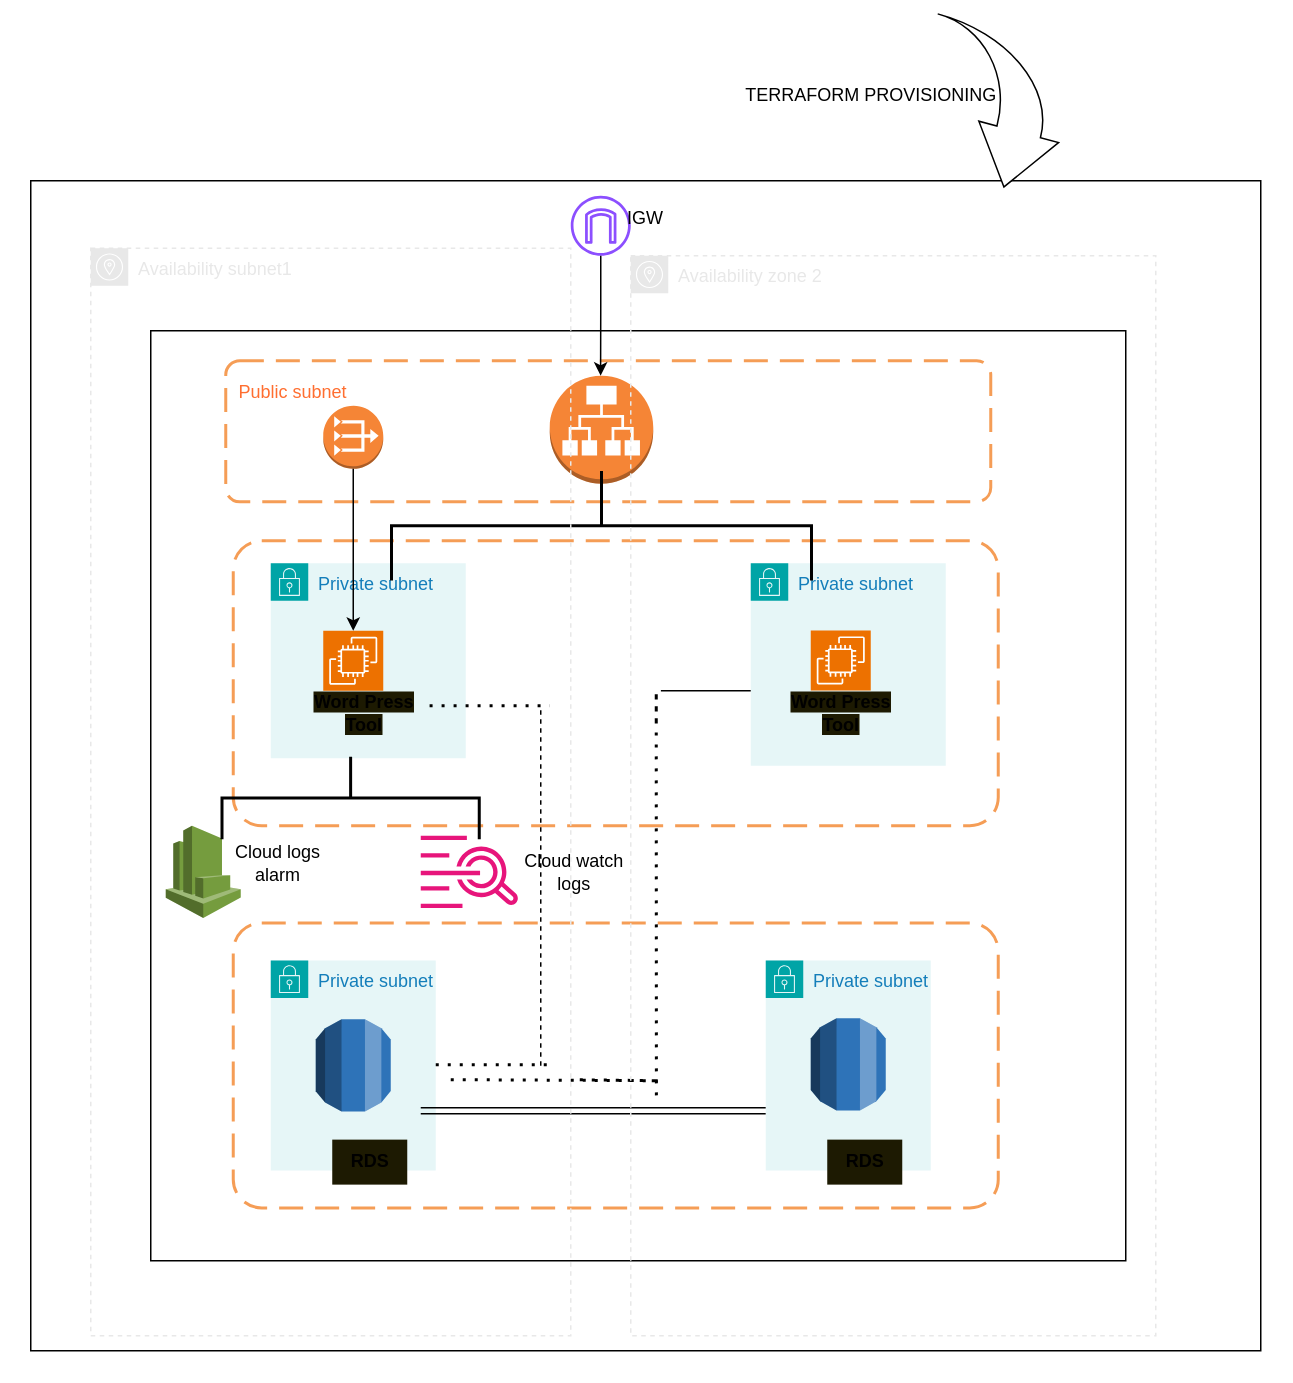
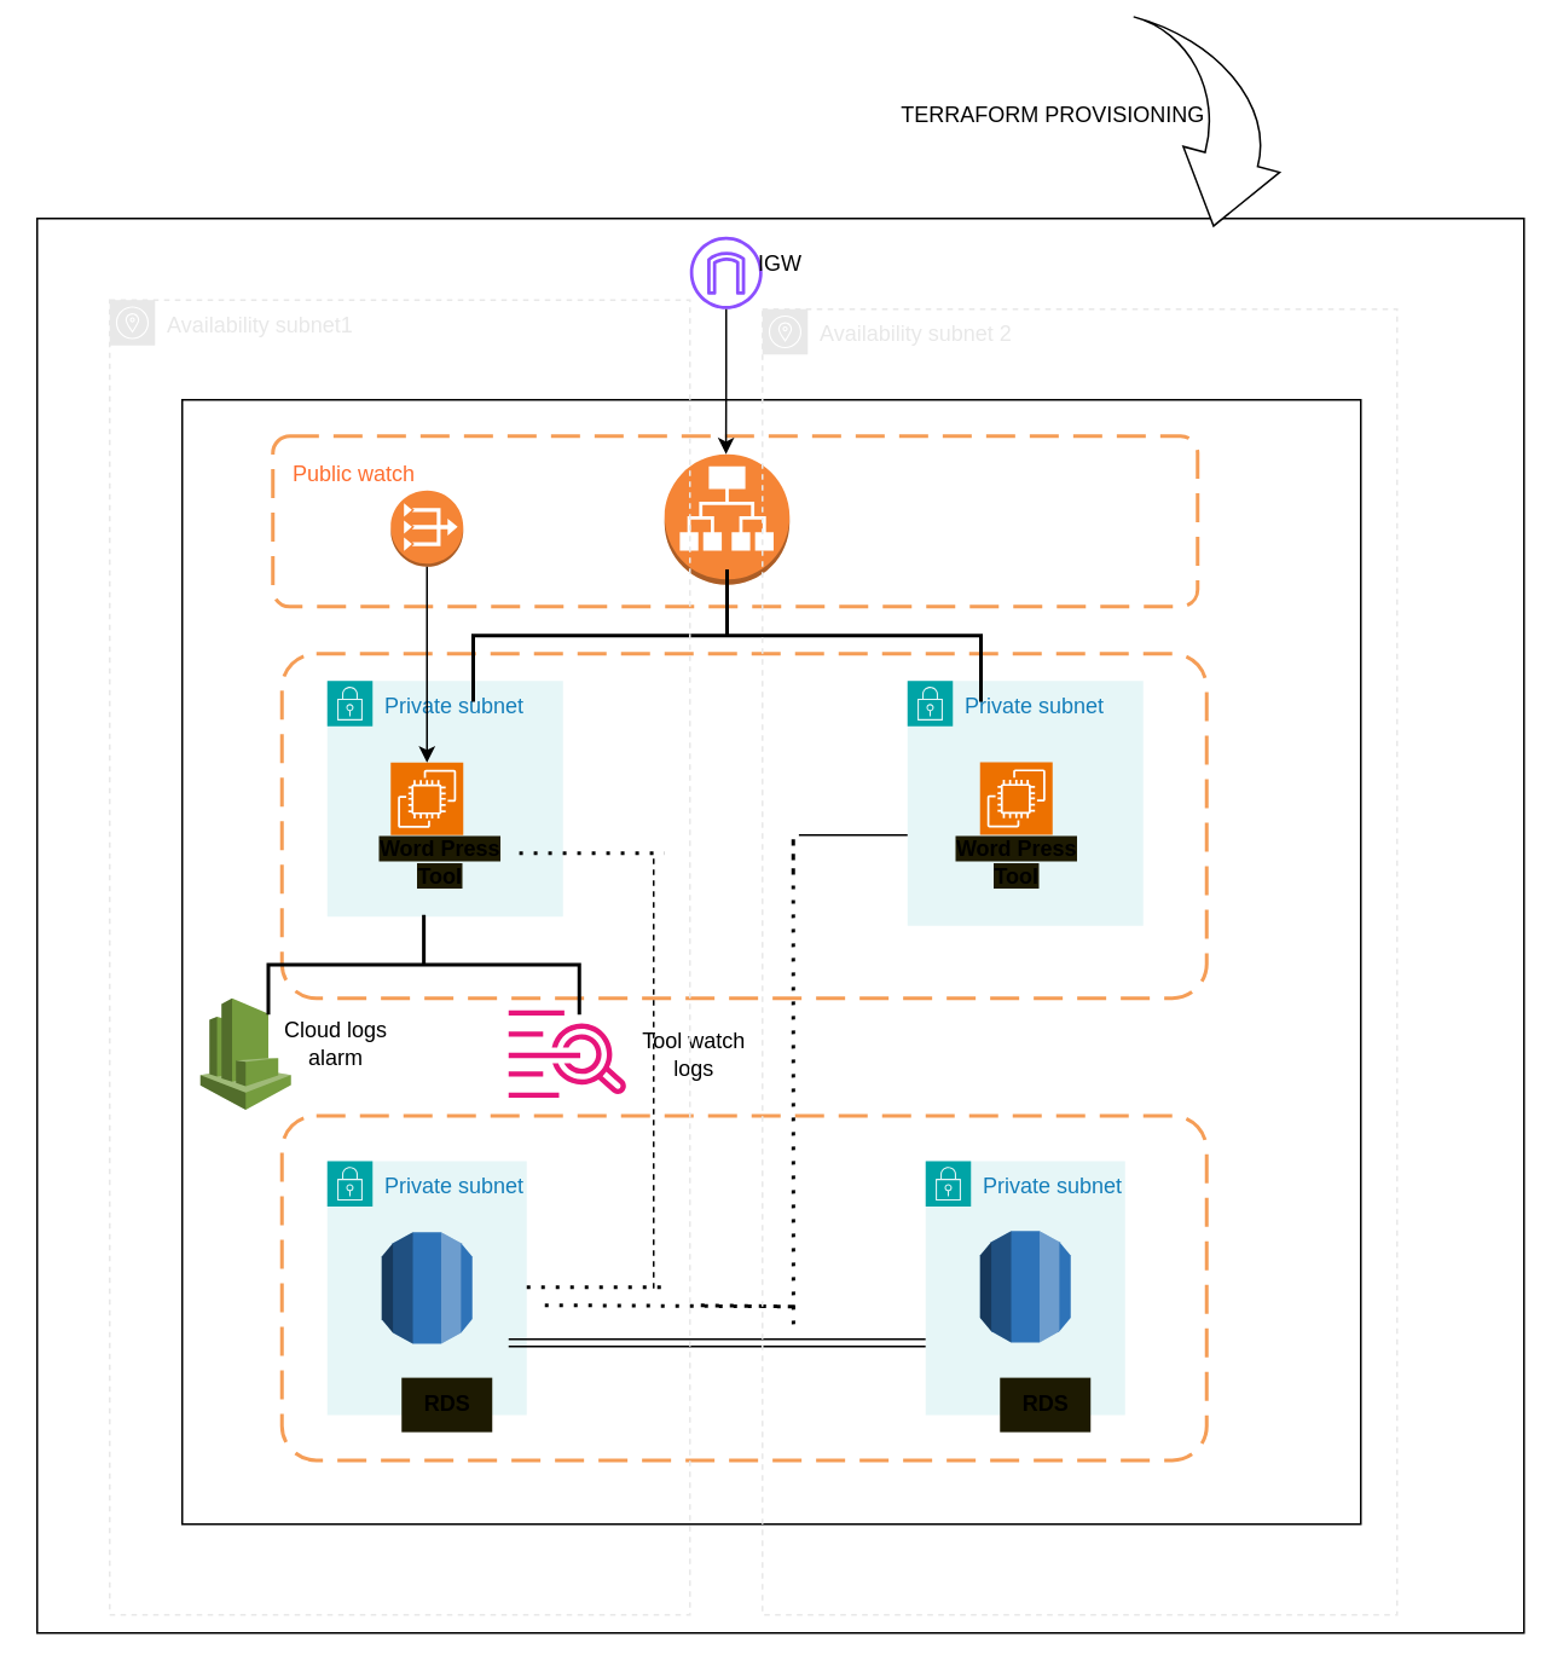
  <mxCell id="0" />
  <mxCell id="1" parent="0" />
  <mxCell id="2" value="" style="rounded=0;whiteSpace=wrap;html=1;" vertex="1" parent="1"><mxGeometry x="20" y="120" width="820" height="780" as="geometry" /></mxCell>
  <mxCell id="3" value="" style="rounded=0;whiteSpace=wrap;html=1;" vertex="1" parent="1"><mxGeometry x="100" y="220" width="650" height="620" as="geometry" /></mxCell>
  <mxCell id="4" value="Private subnet" style="points=[[0,0],[0.25,0],[0.5,0],[0.75,0],[1,0],[1,0.25],[1,0.5],[1,0.75],[1,1],[0.75,1],[0.5,1],[0.25,1],[0,1],[0,0.75],[0,0.5],[0,0.25]];outlineConnect=0;gradientColor=none;html=1;whiteSpace=wrap;fontSize=12;fontStyle=0;container=1;pointerEvents=0;collapsible=0;recursiveResize=0;shape=mxgraph.aws4.group;grIcon=mxgraph.aws4.group_security_group;grStroke=0;strokeColor=#00A4A6;fillColor=#E6F6F7;verticalAlign=top;align=left;spacingLeft=30;fontColor=#147EBA;dashed=0;" vertex="1" parent="1"><mxGeometry x="180" y="639.75" width="110" height="140" as="geometry" /></mxCell>
  <mxCell id="5" value="" style="outlineConnect=0;dashed=0;verticalLabelPosition=bottom;verticalAlign=top;align=center;html=1;shape=mxgraph.aws3.rds;fillColor=#2E73B8;gradientColor=none;" vertex="1" parent="4"><mxGeometry x="30" y="39.25" width="50" height="61.5" as="geometry" /></mxCell>
  <mxCell id="6" value="&lt;b&gt;RDS&lt;/b&gt;" style="text;html=1;align=center;verticalAlign=middle;resizable=0;points=[];autosize=1;strokeColor=none;fillColor=#1D1A02;" vertex="1" parent="4"><mxGeometry x="41" y="119.5" width="50" height="30" as="geometry" /></mxCell>
  <mxCell id="7" value="Private subnet" style="points=[[0,0],[0.25,0],[0.5,0],[0.75,0],[1,0],[1,0.25],[1,0.5],[1,0.75],[1,1],[0.75,1],[0.5,1],[0.25,1],[0,1],[0,0.75],[0,0.5],[0,0.25]];outlineConnect=0;gradientColor=none;html=1;whiteSpace=wrap;fontSize=12;fontStyle=0;container=1;pointerEvents=0;collapsible=0;recursiveResize=0;shape=mxgraph.aws4.group;grIcon=mxgraph.aws4.group_security_group;grStroke=0;strokeColor=#00A4A6;fillColor=#E6F6F7;verticalAlign=top;align=left;spacingLeft=30;fontColor=#147EBA;dashed=0;" vertex="1" parent="1"><mxGeometry x="510" y="639.75" width="110" height="140" as="geometry" /></mxCell>
  <mxCell id="8" value="" style="outlineConnect=0;dashed=0;verticalLabelPosition=bottom;verticalAlign=top;align=center;html=1;shape=mxgraph.aws3.rds;fillColor=#2E73B8;gradientColor=none;" vertex="1" parent="7"><mxGeometry x="30" y="38.5" width="50" height="61.5" as="geometry" /></mxCell>
  <mxCell id="9" value="&lt;b&gt;RDS&lt;/b&gt;" style="text;html=1;align=center;verticalAlign=middle;resizable=0;points=[];autosize=1;strokeColor=none;fillColor=#1D1A02;" vertex="1" parent="7"><mxGeometry x="41" y="119.5" width="50" height="30" as="geometry" /></mxCell>
  <mxCell id="10" value="" style="rounded=1;arcSize=10;dashed=1;strokeColor=#F59D56;fillColor=none;gradientColor=none;dashPattern=8 4;strokeWidth=2;" vertex="1" parent="1"><mxGeometry x="155" y="360" width="510" height="190" as="geometry" /></mxCell>
  <mxCell id="11" value="Private subnet" style="points=[[0,0],[0.25,0],[0.5,0],[0.75,0],[1,0],[1,0.25],[1,0.5],[1,0.75],[1,1],[0.75,1],[0.5,1],[0.25,1],[0,1],[0,0.75],[0,0.5],[0,0.25]];outlineConnect=0;gradientColor=none;html=1;whiteSpace=wrap;fontSize=12;fontStyle=0;container=1;pointerEvents=0;collapsible=0;recursiveResize=0;shape=mxgraph.aws4.group;grIcon=mxgraph.aws4.group_security_group;grStroke=0;strokeColor=#00A4A6;fillColor=#E6F6F7;verticalAlign=top;align=left;spacingLeft=30;fontColor=#147EBA;dashed=0;" vertex="1" parent="1"><mxGeometry x="180" y="375" width="130" height="130" as="geometry" /></mxCell>
  <mxCell id="12" value="&lt;b style=&quot;background-color: rgb(29, 26, 2);&quot;&gt;Word Press Tool&lt;/b&gt;" style="text;html=1;align=center;verticalAlign=middle;whiteSpace=wrap;rounded=0;" vertex="1" parent="11"><mxGeometry x="25" y="85" width="75" height="30" as="geometry" /></mxCell>
  <mxCell id="13" value="Private subnet" style="points=[[0,0],[0.25,0],[0.5,0],[0.75,0],[1,0],[1,0.25],[1,0.5],[1,0.75],[1,1],[0.75,1],[0.5,1],[0.25,1],[0,1],[0,0.75],[0,0.5],[0,0.25]];outlineConnect=0;gradientColor=none;html=1;whiteSpace=wrap;fontSize=12;fontStyle=0;container=1;pointerEvents=0;collapsible=0;recursiveResize=0;shape=mxgraph.aws4.group;grIcon=mxgraph.aws4.group_security_group;grStroke=0;strokeColor=#00A4A6;fillColor=#E6F6F7;verticalAlign=top;align=left;spacingLeft=30;fontColor=#147EBA;dashed=0;" vertex="1" parent="1"><mxGeometry x="500" y="375" width="130" height="135" as="geometry" /></mxCell>
  <mxCell id="14" value="" style="sketch=0;points=[[0,0,0],[0.25,0,0],[0.5,0,0],[0.75,0,0],[1,0,0],[0,1,0],[0.25,1,0],[0.5,1,0],[0.75,1,0],[1,1,0],[0,0.25,0],[0,0.5,0],[0,0.75,0],[1,0.25,0],[1,0.5,0],[1,0.75,0]];outlineConnect=0;fontColor=#232F3E;fillColor=#ED7100;strokeColor=#ffffff;dashed=0;verticalLabelPosition=bottom;verticalAlign=top;align=center;html=1;fontSize=12;fontStyle=0;aspect=fixed;shape=mxgraph.aws4.resourceIcon;resIcon=mxgraph.aws4.ec2;" vertex="1" parent="13"><mxGeometry x="40" y="44.75" width="40" height="40" as="geometry" /></mxCell>
  <mxCell id="15" value="&lt;b style=&quot;background-color: rgb(29, 26, 2);&quot;&gt;Word Press Tool&lt;/b&gt;" style="text;html=1;align=center;verticalAlign=middle;whiteSpace=wrap;rounded=0;" vertex="1" parent="13"><mxGeometry x="22.5" y="84.75" width="75" height="30" as="geometry" /></mxCell>
  <mxCell id="16" value="" style="sketch=0;points=[[0,0,0],[0.25,0,0],[0.5,0,0],[0.75,0,0],[1,0,0],[0,1,0],[0.25,1,0],[0.5,1,0],[0.75,1,0],[1,1,0],[0,0.25,0],[0,0.5,0],[0,0.75,0],[1,0.25,0],[1,0.5,0],[1,0.75,0]];outlineConnect=0;fontColor=#232F3E;fillColor=#ED7100;strokeColor=#ffffff;dashed=0;verticalLabelPosition=bottom;verticalAlign=top;align=center;html=1;fontSize=12;fontStyle=0;aspect=fixed;shape=mxgraph.aws4.resourceIcon;resIcon=mxgraph.aws4.ec2;" vertex="1" parent="1"><mxGeometry x="215" y="420" width="40" height="40" as="geometry" /></mxCell>
  <mxCell id="17" value="" style="sketch=0;outlineConnect=0;fontColor=#232F3E;gradientColor=none;fillColor=#8C4FFF;strokeColor=none;dashed=0;verticalLabelPosition=bottom;verticalAlign=top;align=center;html=1;fontSize=12;fontStyle=0;aspect=fixed;pointerEvents=1;shape=mxgraph.aws4.internet_gateway;" vertex="1" parent="1"><mxGeometry x="380" y="130" width="40" height="40" as="geometry" /></mxCell>
  <mxCell id="18" value="" style="rounded=1;arcSize=10;dashed=1;strokeColor=#F59D56;fillColor=none;gradientColor=none;dashPattern=8 4;strokeWidth=2;" vertex="1" parent="1"><mxGeometry x="155" y="614.75" width="510" height="190" as="geometry" /></mxCell>
  <mxCell id="19" value="" style="outlineConnect=0;dashed=0;verticalLabelPosition=bottom;verticalAlign=top;align=center;html=1;shape=mxgraph.aws3.application_load_balancer;fillColor=#F58536;gradientColor=none;" vertex="1" parent="1"><mxGeometry x="366" y="250" width="69" height="72" as="geometry" /></mxCell>
  <mxCell id="20" value="" style="rounded=1;arcSize=10;dashed=1;strokeColor=#F59D56;fillColor=none;gradientColor=none;dashPattern=8 4;strokeWidth=2;" vertex="1" parent="1"><mxGeometry x="150" y="240" width="510" height="94" as="geometry" /></mxCell>
- <mxCell id="21" value="&lt;font color=&quot;#ff6e30&quot;&gt;Public subnet&lt;/font&gt;" style="text;html=1;align=center;verticalAlign=middle;whiteSpace=wrap;rounded=0;" vertex="1" parent="1"><mxGeometry x="150" y="246" width="90" height="30" as="geometry" /></mxCell>
+ <mxCell id="21" value="&lt;font color=&quot;#ff6e30&quot;&gt;Public watch&lt;/font&gt;" style="text;html=1;align=center;verticalAlign=middle;whiteSpace=wrap;rounded=0;" vertex="1" parent="1"><mxGeometry x="150" y="246" width="90" height="30" as="geometry" /></mxCell>
  <mxCell id="22" value="" style="outlineConnect=0;dashed=0;verticalLabelPosition=bottom;verticalAlign=top;align=center;html=1;shape=mxgraph.aws3.vpc_nat_gateway;fillColor=#F58536;gradientColor=none;" vertex="1" parent="1"><mxGeometry x="215" y="270" width="40" height="42" as="geometry" /></mxCell>
  <mxCell id="23" value="" style="outlineConnect=0;dashed=0;verticalLabelPosition=bottom;verticalAlign=top;align=center;html=1;shape=mxgraph.aws3.cloudwatch;fillColor=#759C3E;gradientColor=none;" vertex="1" parent="1"><mxGeometry x="110" y="550" width="50" height="61.5" as="geometry" /></mxCell>
  <mxCell id="24" value="Cloud logs alarm" style="text;html=1;align=center;verticalAlign=middle;whiteSpace=wrap;rounded=0;" vertex="1" parent="1"><mxGeometry x="140" y="560" width="90" height="30" as="geometry" /></mxCell>
  <mxCell id="25" value="" style="sketch=0;outlineConnect=0;fontColor=#232F3E;gradientColor=none;fillColor=#E7157B;strokeColor=none;dashed=0;verticalLabelPosition=bottom;verticalAlign=top;align=center;html=1;fontSize=12;fontStyle=0;aspect=fixed;pointerEvents=1;shape=mxgraph.aws4.cloudwatch_logs;" vertex="1" parent="1"><mxGeometry x="280" y="556.5" width="65.22" height="48.5" as="geometry" /></mxCell>
- <mxCell id="26" value="Cloud watch logs" style="text;html=1;align=center;verticalAlign=middle;whiteSpace=wrap;rounded=0;" vertex="1" parent="1"><mxGeometry x="345" y="566" width="75" height="30" as="geometry" /></mxCell>
+ <mxCell id="26" value="Tool watch logs" style="text;html=1;align=center;verticalAlign=middle;whiteSpace=wrap;rounded=0;" vertex="1" parent="1"><mxGeometry x="345" y="566" width="75" height="30" as="geometry" /></mxCell>
  <mxCell id="27" style="edgeStyle=orthogonalEdgeStyle;rounded=0;orthogonalLoop=1;jettySize=auto;html=1;entryX=0.5;entryY=0;entryDx=0;entryDy=0;entryPerimeter=0;fillColor=#0000CC;" edge="1" parent="1" source="22" target="16"><mxGeometry relative="1" as="geometry" /></mxCell>
  <mxCell id="28" value="" style="strokeWidth=2;html=1;shape=mxgraph.flowchart.annotation_2;align=left;labelPosition=right;pointerEvents=1;rotation=90;" vertex="1" parent="1"><mxGeometry x="364" y="210" width="73" height="280" as="geometry" /></mxCell>
  <mxCell id="29" value="" style="strokeWidth=2;html=1;shape=mxgraph.flowchart.annotation_2;align=left;labelPosition=right;pointerEvents=1;rotation=90;" vertex="1" parent="1"><mxGeometry x="205.75" y="445.75" width="55" height="171.5" as="geometry" /></mxCell>
  <mxCell id="30" value="" style="endArrow=none;dashed=1;html=1;dashPattern=1 3;strokeWidth=2;rounded=0;entryX=0.461;entryY=0.579;entryDx=0;entryDy=0;entryPerimeter=0;" edge="1" parent="1"><mxGeometry width="50" height="50" relative="1" as="geometry"><mxPoint x="285.89" y="470" as="sourcePoint" /><mxPoint x="366" y="470.01" as="targetPoint" /></mxGeometry></mxCell>
  <mxCell id="31" value="" style="endArrow=none;dashed=1;html=1;dashPattern=1 3;strokeWidth=2;rounded=0;entryX=0.461;entryY=0.579;entryDx=0;entryDy=0;entryPerimeter=0;" edge="1" parent="1"><mxGeometry width="50" height="50" relative="1" as="geometry"><mxPoint x="290" y="709.25" as="sourcePoint" /><mxPoint x="370" y="709.25" as="targetPoint" /></mxGeometry></mxCell>
  <mxCell id="32" value="" style="endArrow=none;dashed=1;html=1;rounded=0;" edge="1" parent="1"><mxGeometry width="50" height="50" relative="1" as="geometry"><mxPoint x="360" y="710" as="sourcePoint" /><mxPoint x="360" y="470" as="targetPoint" /></mxGeometry></mxCell>
  <mxCell id="33" value="" style="shape=link;html=1;rounded=0;entryX=0.696;entryY=0.659;entryDx=0;entryDy=0;entryPerimeter=0;" edge="1" parent="1" target="18"><mxGeometry width="100" relative="1" as="geometry"><mxPoint x="280" y="740" as="sourcePoint" /><mxPoint x="380" y="740" as="targetPoint" /></mxGeometry></mxCell>
  <mxCell id="34" value="" style="endArrow=none;html=1;rounded=0;exitX=0.559;exitY=0.526;exitDx=0;exitDy=0;exitPerimeter=0;" edge="1" parent="1" source="10"><mxGeometry width="50" height="50" relative="1" as="geometry"><mxPoint x="450" y="510" as="sourcePoint" /><mxPoint x="500" y="460" as="targetPoint" /><Array as="points"><mxPoint x="470" y="460" /></Array></mxGeometry></mxCell>
  <mxCell id="35" value="" style="endArrow=none;dashed=1;html=1;dashPattern=1 3;strokeWidth=2;rounded=0;exitX=0.559;exitY=0.5;exitDx=0;exitDy=0;exitPerimeter=0;" edge="1" parent="1"><mxGeometry width="50" height="50" relative="1" as="geometry"><mxPoint x="437.09" y="729.75" as="sourcePoint" /><mxPoint x="437" y="480" as="targetPoint" /><Array as="points"><mxPoint x="437" y="500" /><mxPoint x="437" y="460" /></Array></mxGeometry></mxCell>
  <mxCell id="36" value="" style="endArrow=none;dashed=1;html=1;dashPattern=1 3;strokeWidth=2;rounded=0;entryX=0.461;entryY=0.579;entryDx=0;entryDy=0;entryPerimeter=0;" edge="1" parent="1"><mxGeometry width="50" height="50" relative="1" as="geometry"><mxPoint x="300" y="719.25" as="sourcePoint" /><mxPoint x="380" y="719.25" as="targetPoint" /><Array as="points"><mxPoint x="440" y="720" /></Array></mxGeometry></mxCell>
  <mxCell id="37" value="Availability subnet1&amp;nbsp;" style="sketch=0;outlineConnect=0;gradientColor=none;html=1;whiteSpace=wrap;fontSize=12;fontStyle=0;shape=mxgraph.aws4.group;grIcon=mxgraph.aws4.group_availability_zone;strokeColor=#E8E8E8;fillColor=none;verticalAlign=top;align=left;spacingLeft=30;fontColor=#E8E8E8;dashed=1;" vertex="1" parent="1"><mxGeometry x="60" y="165" width="320" height="725" as="geometry" /></mxCell>
- <mxCell id="38" value="Availability zone 2" style="sketch=0;outlineConnect=0;gradientColor=none;html=1;whiteSpace=wrap;fontSize=12;fontStyle=0;shape=mxgraph.aws4.group;grIcon=mxgraph.aws4.group_availability_zone;strokeColor=#E8E8E8;fillColor=none;verticalAlign=top;align=left;spacingLeft=30;fontColor=#E8E8E8;dashed=1;" vertex="1" parent="1"><mxGeometry x="420" y="170" width="350" height="720" as="geometry" /></mxCell>
+ <mxCell id="38" value="Availability subnet 2" style="sketch=0;outlineConnect=0;gradientColor=none;html=1;whiteSpace=wrap;fontSize=12;fontStyle=0;shape=mxgraph.aws4.group;grIcon=mxgraph.aws4.group_availability_zone;strokeColor=#E8E8E8;fillColor=none;verticalAlign=top;align=left;spacingLeft=30;fontColor=#E8E8E8;dashed=1;" vertex="1" parent="1"><mxGeometry x="420" y="170" width="350" height="720" as="geometry" /></mxCell>
  <mxCell id="39" style="edgeStyle=orthogonalEdgeStyle;rounded=0;orthogonalLoop=1;jettySize=auto;html=1;entryX=0.49;entryY=0.106;entryDx=0;entryDy=0;entryPerimeter=0;" edge="1" parent="1" source="17" target="20"><mxGeometry relative="1" as="geometry" /></mxCell>
  <mxCell id="40" value="IGW" style="text;html=1;align=center;verticalAlign=middle;whiteSpace=wrap;rounded=0;" vertex="1" parent="1"><mxGeometry x="400" y="130" width="60" height="30" as="geometry" /></mxCell>
  <mxCell id="41" value="" style="html=1;shadow=0;dashed=0;align=center;verticalAlign=middle;shape=mxgraph.arrows2.jumpInArrow;dy=15;dx=38;arrowHead=55;rotation=105;" vertex="1" parent="1"><mxGeometry x="610" y="20" width="100" height="100" as="geometry" /></mxCell>
  <mxCell id="42" value="TERRAFORM PROVISIONING" style="text;html=1;align=center;verticalAlign=middle;resizable=0;points=[];autosize=1;strokeColor=none;fillColor=none;" vertex="1" parent="1"><mxGeometry x="485" y="48" width="190" height="30" as="geometry" /></mxCell>
